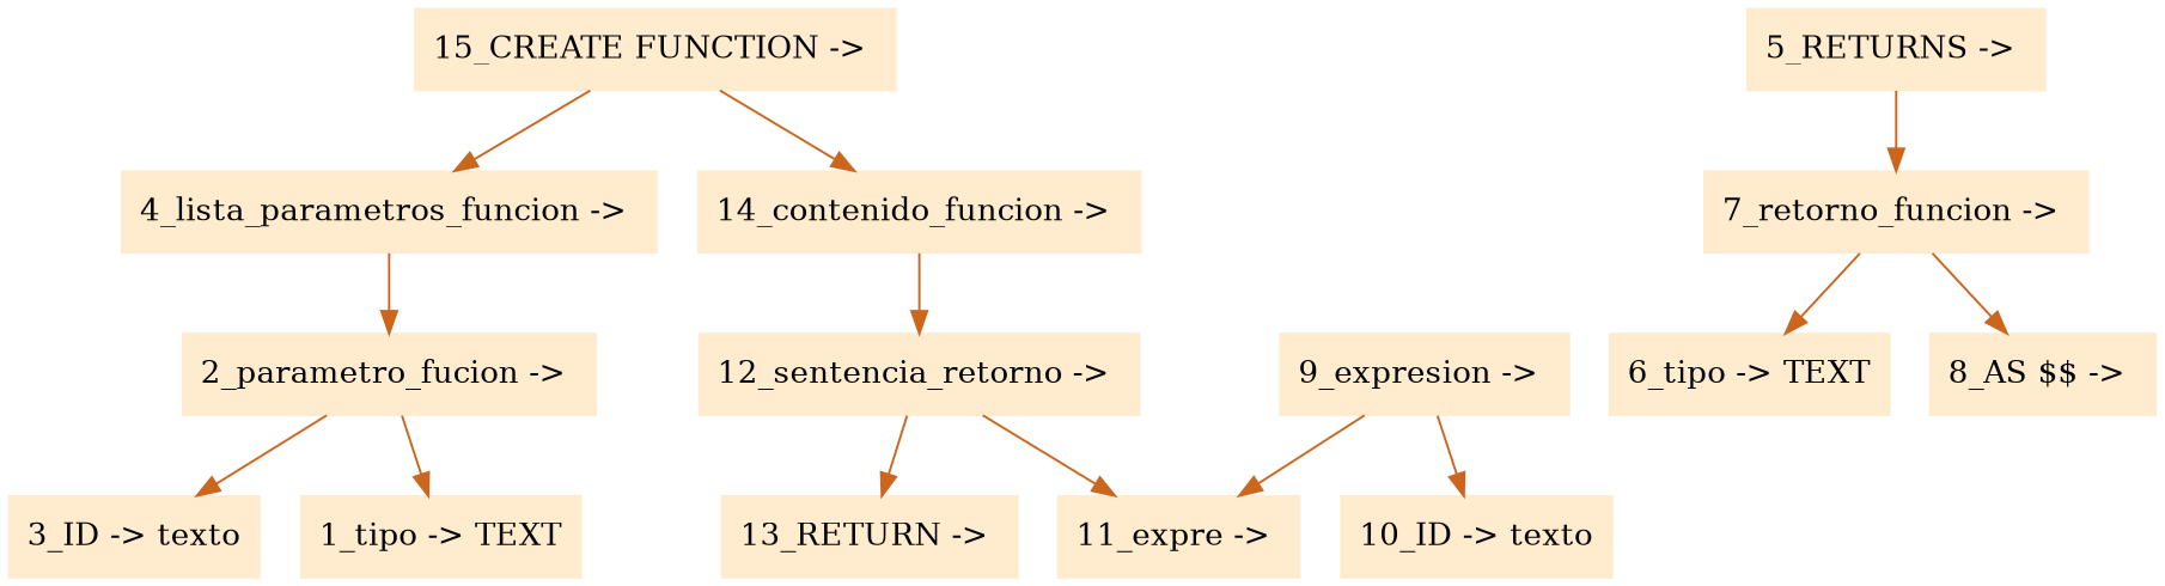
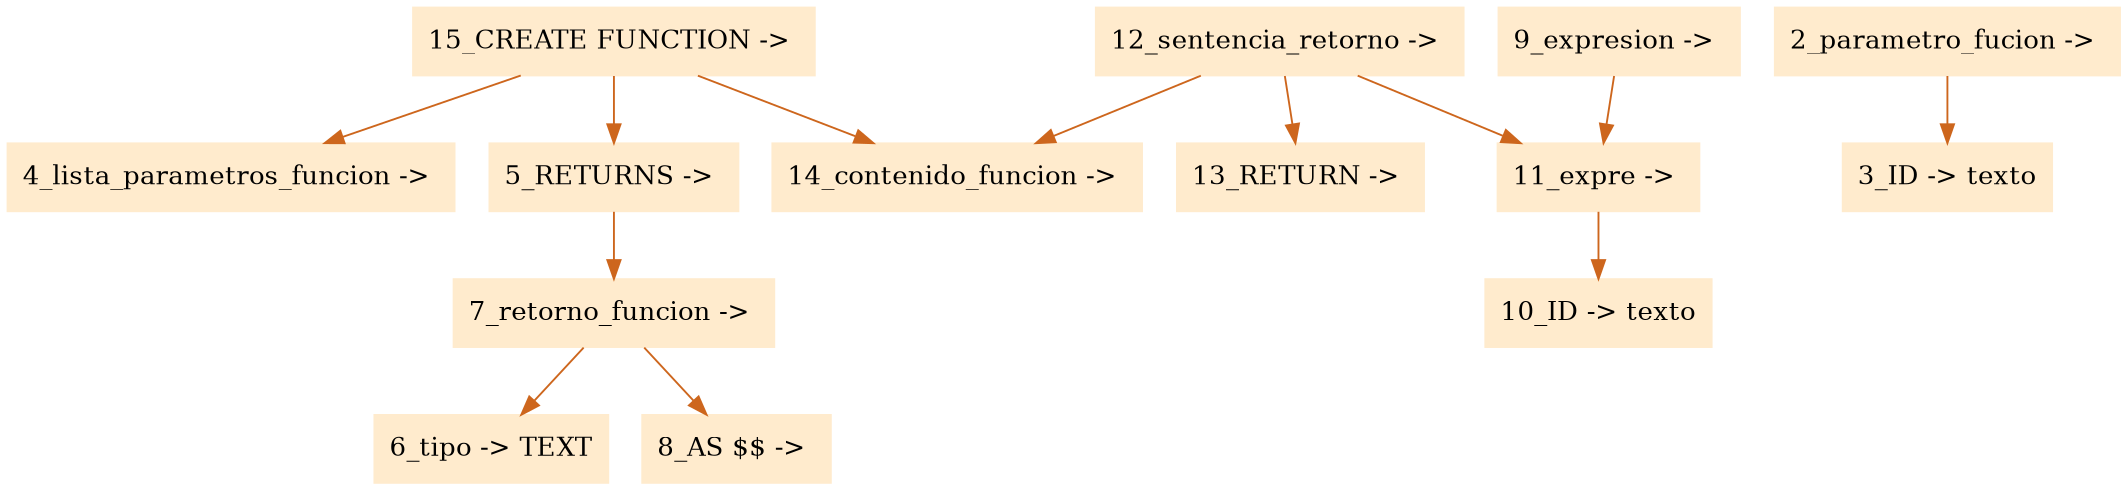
  digraph {
    rankdir=UD
    node [color=blanchedalmond shape=box style=filled]
    edge [color=chocolate3]
    "15_CREATE FUNCTION -> "
    "4_lista_parametros_funcion -> "
    "5_RETURNS -> "
    "14_contenido_funcion -> "
    "2_parametro_fucion -> "
    "7_retorno_funcion -> "
    "6_tipo -> TEXT"
    "8_AS $$ -> "
    "12_sentencia_retorno -> "
    "3_ID -> texto"
-   "1_tipo -> TEXT"
    "13_RETURN -> "
    "11_expre -> "
    "9_expresion -> "
    "10_ID -> texto"
    "15_CREATE FUNCTION -> " -> "4_lista_parametros_funcion -> "
+   "15_CREATE FUNCTION -> " -> "5_RETURNS -> "
    "15_CREATE FUNCTION -> " -> "14_contenido_funcion -> "
-   "4_lista_parametros_funcion -> " -> "2_parametro_fucion -> "
    "5_RETURNS -> " -> "7_retorno_funcion -> "
-   "14_contenido_funcion -> " -> "12_sentencia_retorno -> "
+   "12_sentencia_retorno -> " -> "14_contenido_funcion -> "
    "2_parametro_fucion -> " -> "3_ID -> texto"
-   "2_parametro_fucion -> " -> "1_tipo -> TEXT"
    "7_retorno_funcion -> " -> "6_tipo -> TEXT"
    "7_retorno_funcion -> " -> "8_AS $$ -> "
    "12_sentencia_retorno -> " -> "13_RETURN -> "
    "12_sentencia_retorno -> " -> "11_expre -> "
    "9_expresion -> " -> "11_expre -> "
-   "9_expresion -> " -> "10_ID -> texto"
+   "11_expre -> " -> "10_ID -> texto"
  }
